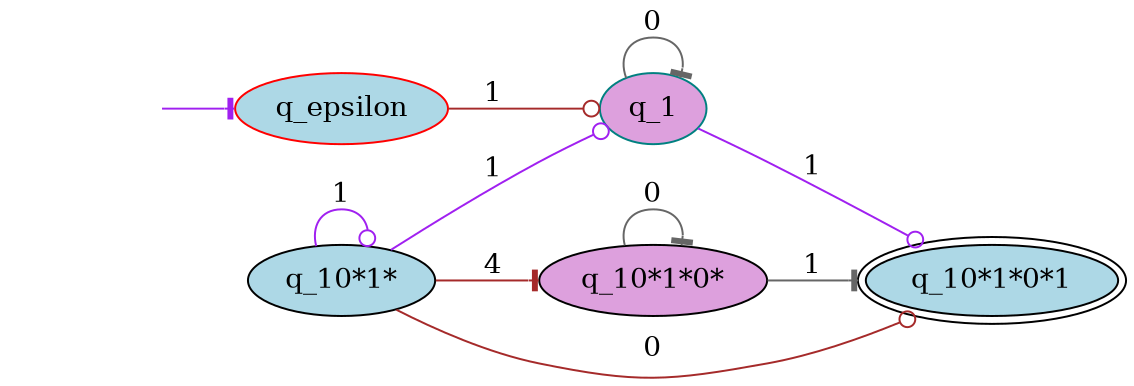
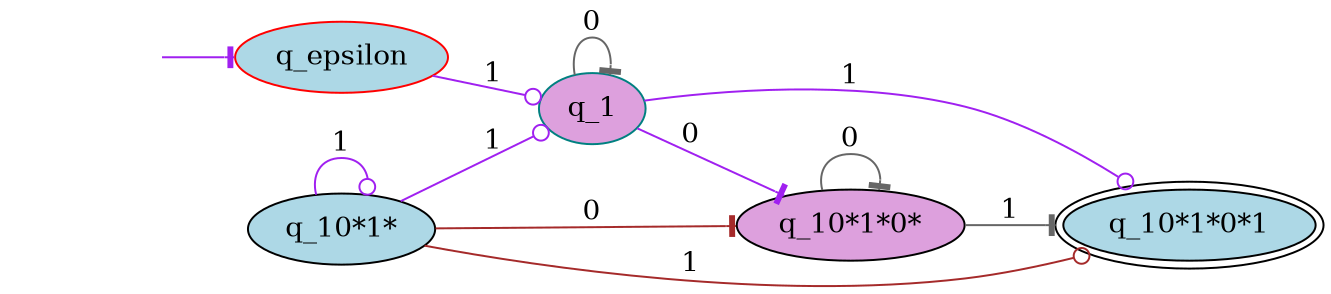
  digraph {
    rankdir=LR
    node [color=black fillcolor=lightblue style=filled]
    edge [arrowhead=tee color=purple]
    n1 [color=red label=q_epsilon]
    n2 [color=teal fillcolor=plum label=q_1]
    n3 [fillcolor=plum label="q_10*1*0*"]
    n4 [label="q_10*1*0*1" peripheries=2]
    n5 [label="q_10*1*"]
    start0 [style=invis color="" fillcolor=""]
-   n1 -> n2 [arrowhead=odot color=brown label=1]
+   n1 -> n2 [arrowhead=odot label=1]
    n2 -> n2 [color=gray40 label=0]
+   n2 -> n3 [label=0]
    n2 -> n4 [arrowhead=odot label=1]
    n3 -> n3 [color=gray40 label=0]
    n3 -> n4 [color=gray40 label=1]
    n5 -> n2 [arrowhead=odot label=1]
-   n5 -> n3 [color=brown label=4]
-   n5 -> n4 [arrowhead=odot color=brown label=0]
+   n5 -> n3 [color=brown label=0]
+   n5 -> n4 [arrowhead=odot color=brown label=1]
    n5 -> n5 [arrowhead=odot label=1]
    start0 -> n1
  }
